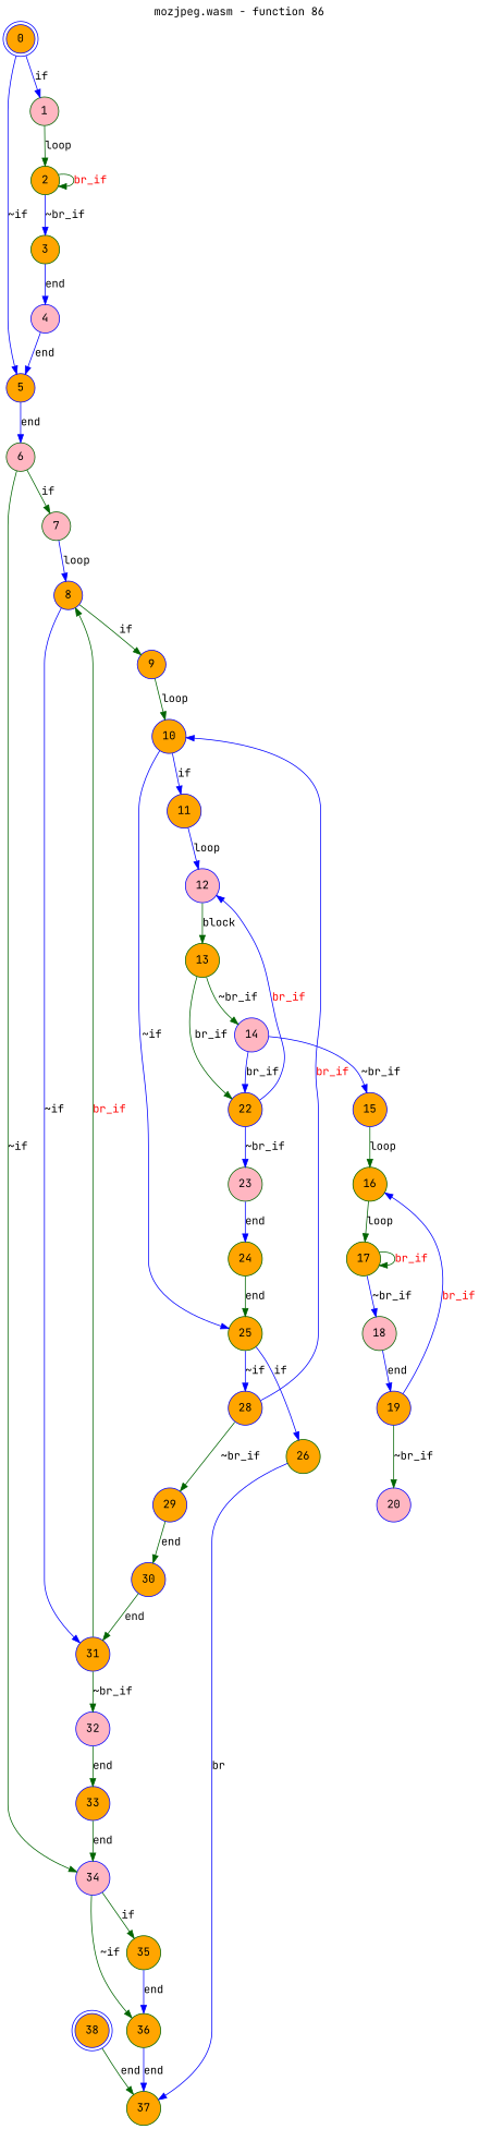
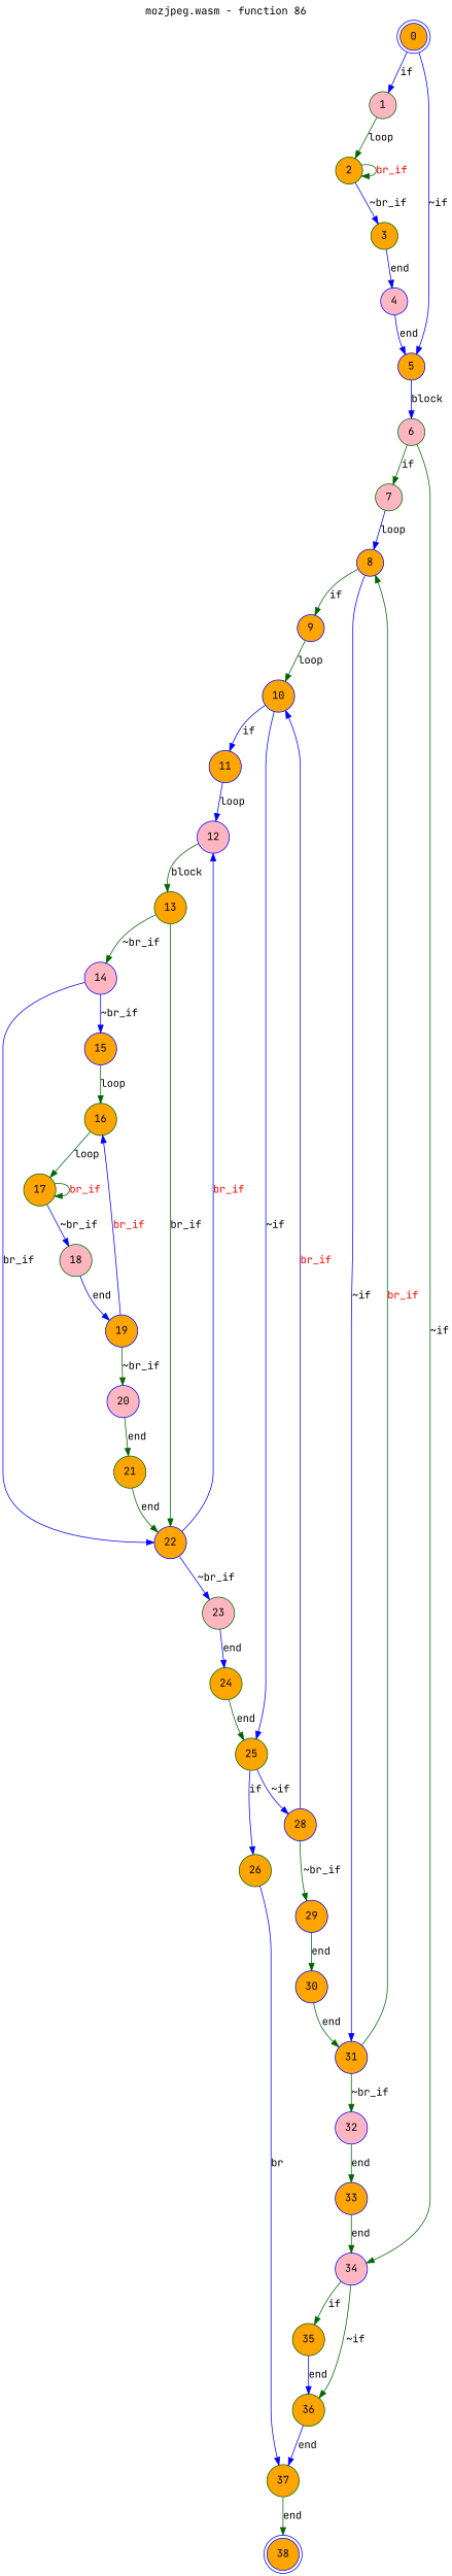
  digraph {
    fontname="JetBrains Mono"
    label="mozjpeg.wasm - function 86"
    labelfontcolor=black
    labelfontname=Helvetica
    labelfontsize=16
    labelloc=t
    node [color=blue fillcolor=orange fontname="JetBrains Mono" shape=circle style=filled]
    edge [color=darkgreen fontname="JetBrains Mono"]
    0 [shape=doublecircle]
    1 [color=darkgreen fillcolor=lightpink]
    5
    2 [color=darkgreen]
    6 [color=darkgreen fillcolor=lightpink]
    38 [shape=doublecircle]
    3 [color=darkgreen]
    7 [color=darkgreen fillcolor=lightpink]
    34 [fillcolor=lightpink]
    4 [fillcolor=lightpink]
    8
    35 [color=darkgreen]
    36 [color=darkgreen]
    9
    31
    37 [color=darkgreen]
    10
    32 [fillcolor=lightpink]
    11
    25 [color=darkgreen]
    33
    12 [fillcolor=lightpink]
    26 [color=darkgreen]
    28
    13 [color=darkgreen]
    29
    14 [fillcolor=lightpink]
    22
    15
    23 [color=darkgreen fillcolor=lightpink]
    16 [color=darkgreen]
    24 [color=darkgreen]
    17 [color=darkgreen]
    18 [color=darkgreen fillcolor=lightpink]
    19
    20 [fillcolor=lightpink]
+   21 [color=darkgreen]
    30
    0 -> 1 [color=blue label=if]
    0 -> 5 [color=blue label="~if"]
    1 -> 2 [label=loop]
-   5 -> 6 [color=blue label=end]
+   5 -> 6 [color=blue label=block]
    2 -> 2 [fontcolor=red label=br_if]
    2 -> 3 [color=blue label="~br_if"]
    6 -> 7 [label=if]
    6 -> 34 [label="~if"]
    3 -> 4 [color=blue label=end]
    7 -> 8 [color=blue label=loop]
    34 -> 35 [label=if]
    34 -> 36 [label="~if"]
    4 -> 5 [color=blue label=end]
    8 -> 9 [label=if]
    8 -> 31 [color=blue label="~if"]
    35 -> 36 [color=blue label=end]
    36 -> 37 [color=blue label=end]
    9 -> 10 [label=loop]
    31 -> 8 [fontcolor=red label=br_if]
    31 -> 32 [label="~br_if"]
-   38 -> 37 [label=end]
+   37 -> 38 [label=end]
    10 -> 11 [color=blue label=if]
    10 -> 25 [color=blue label="~if"]
    32 -> 33 [label=end]
    11 -> 12 [color=blue label=loop]
    25 -> 26 [color=blue label=if]
    25 -> 28 [color=blue label="~if"]
    33 -> 34 [label=end]
    12 -> 13 [label=block]
    26 -> 37 [color=blue label=br]
    28 -> 10 [color=blue fontcolor=red label=br_if]
    28 -> 29 [label="~br_if"]
    13 -> 14 [label="~br_if"]
    13 -> 22 [label=br_if]
    29 -> 30 [label=end]
    14 -> 22 [color=blue label=br_if]
    14 -> 15 [color=blue label="~br_if"]
    22 -> 12 [color=blue fontcolor=red label=br_if]
    22 -> 23 [color=blue label="~br_if"]
    15 -> 16 [label=loop]
    23 -> 24 [color=blue label=end]
    16 -> 17 [label=loop]
    24 -> 25 [label=end]
    17 -> 17 [fontcolor=red label=br_if]
    17 -> 18 [color=blue label="~br_if"]
    18 -> 19 [color=blue label=end]
    19 -> 16 [color=blue fontcolor=red label=br_if]
    19 -> 20 [label="~br_if"]
+   20 -> 21 [label=end]
+   21 -> 22 [label=end]
    30 -> 31 [label=end]
  }
